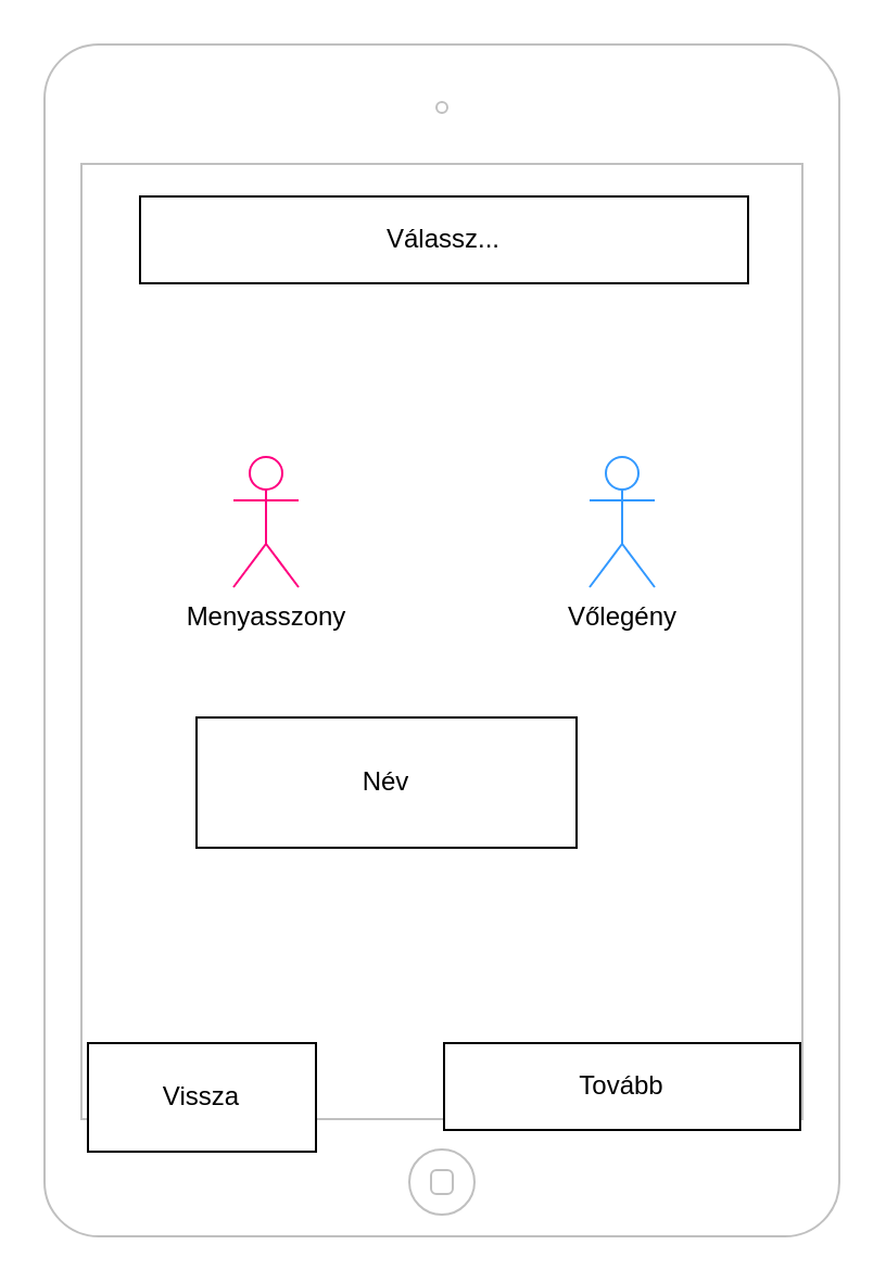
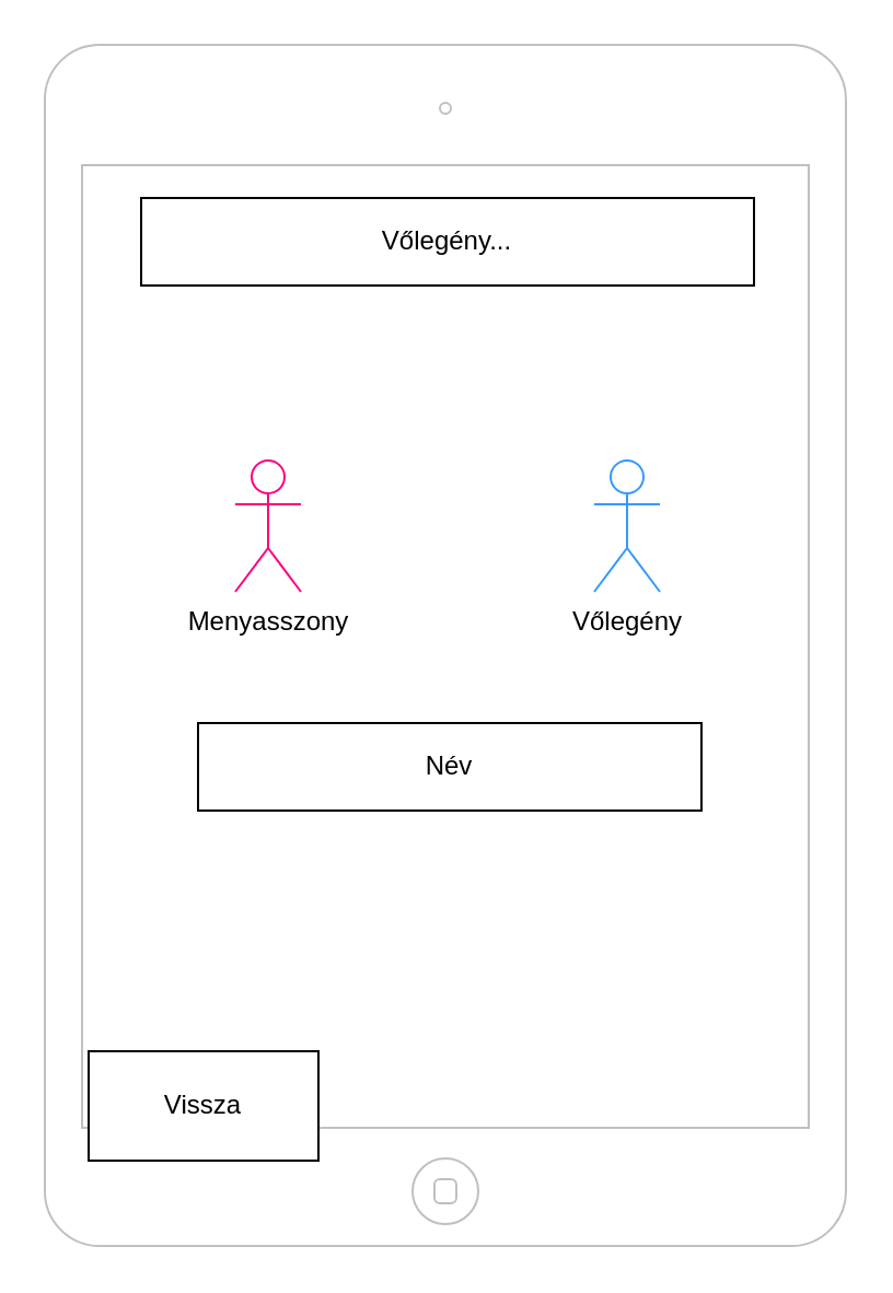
  <mxCell id="0" />
  <mxCell id="1" parent="0" />
  <mxCell id="2" value="" style="html=1;verticalLabelPosition=bottom;labelBackgroundColor=#ffffff;verticalAlign=top;shadow=0;dashed=0;strokeWidth=1;shape=mxgraph.ios7.misc.ipad7inch;strokeColor=#c0c0c0;" vertex="1" parent="1"><mxGeometry x="20" y="20" width="366" height="549" as="geometry" /></mxCell>
  <mxCell id="3" value="Vissza" style="rounded=0;whiteSpace=wrap;html=1;" vertex="1" parent="1"><mxGeometry x="40" y="480" width="105" height="50" as="geometry" /></mxCell>
- <mxCell id="4" value="Tovább" style="rounded=0;whiteSpace=wrap;html=1;" vertex="1" parent="1"><mxGeometry x="204" y="480" width="164" height="40" as="geometry" /></mxCell>
- <mxCell id="5" value="Válassz..." style="rounded=0;whiteSpace=wrap;html=1;" vertex="1" parent="1"><mxGeometry x="64" y="90" width="280" height="40" as="geometry" /></mxCell>
+ <mxCell id="5" value="Vőlegény..." style="rounded=0;whiteSpace=wrap;html=1;" vertex="1" parent="1"><mxGeometry x="64" y="90" width="280" height="40" as="geometry" /></mxCell>
  <mxCell id="6" value="Menyasszony" style="shape=umlActor;verticalLabelPosition=bottom;verticalAlign=top;html=1;outlineConnect=0;strokeColor=#FF0080;" vertex="1" parent="1"><mxGeometry x="107" y="210" width="30" height="60" as="geometry" /></mxCell>
  <mxCell id="7" value="Vőlegény" style="shape=umlActor;verticalLabelPosition=bottom;verticalAlign=top;html=1;outlineConnect=0;strokeColor=#3399FF;" vertex="1" parent="1"><mxGeometry x="271" y="210" width="30" height="60" as="geometry" /></mxCell>
- <mxCell id="8" value="Név" style="rounded=0;whiteSpace=wrap;html=1;" vertex="1" parent="1"><mxGeometry x="90" y="330" width="175" height="60" as="geometry" /></mxCell>
+ <mxCell id="8" value="Név" style="rounded=0;whiteSpace=wrap;html=1;" vertex="1" parent="1"><mxGeometry x="90" y="330" width="230" height="40" as="geometry" /></mxCell>
